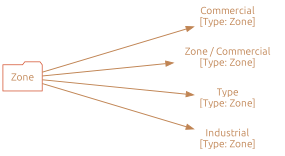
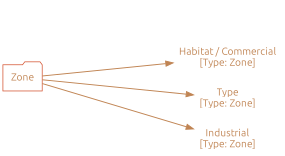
  digraph {
    compound=true
    rankdir=LR
    ranksep=2.5
    root=Zones
    node [color="#d3502dff" fillcolor=gray10 fontcolor="#c08453ff" fontname=Ubuntu shape=none]
    edge [color="#c08453ff" penwidth=1.3]
-   n1 [label="Commercial\n[Type: Zone]"]
-   n2 [label="Zone / Commercial\n[Type: Zone]"]
+   n2 [label="Habitat / Commercial\n[Type: Zone]"]
    n3 [label="Type\n[Type: Zone]"]
    n4 [label="Industrial\n[Type: Zone]"]
    n5 [label=Zone shape=folder]
-   n5 -> n1
    n5 -> n2
    n5 -> n3
    n5 -> n4
  }
